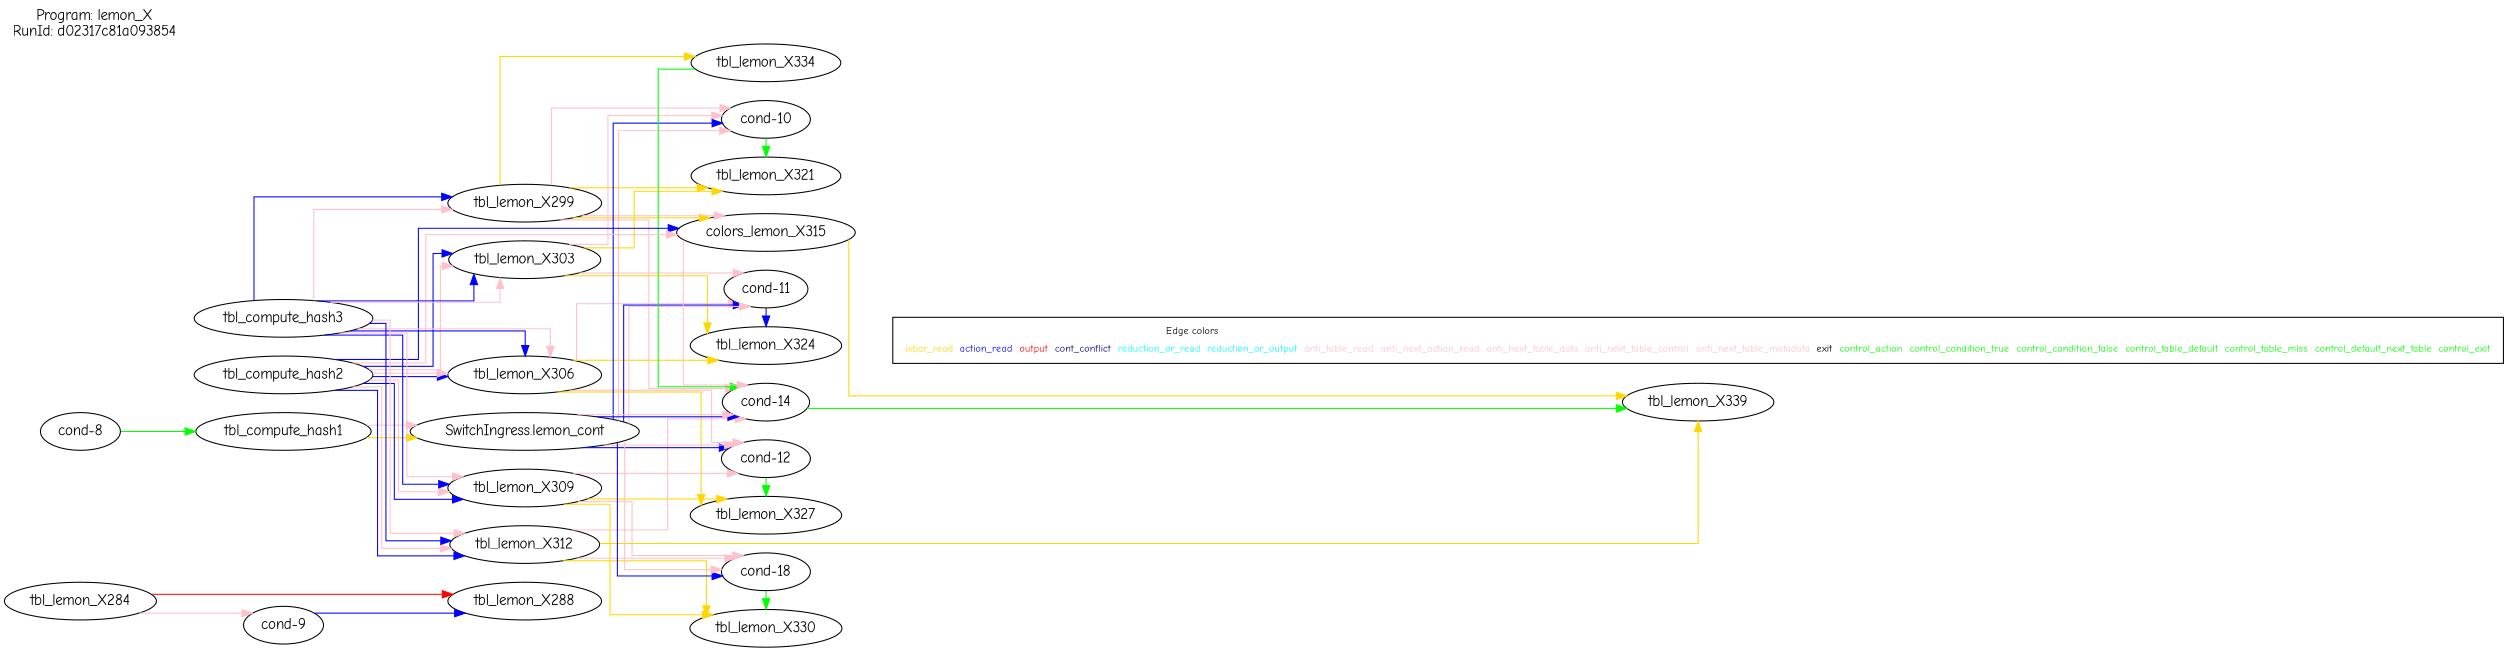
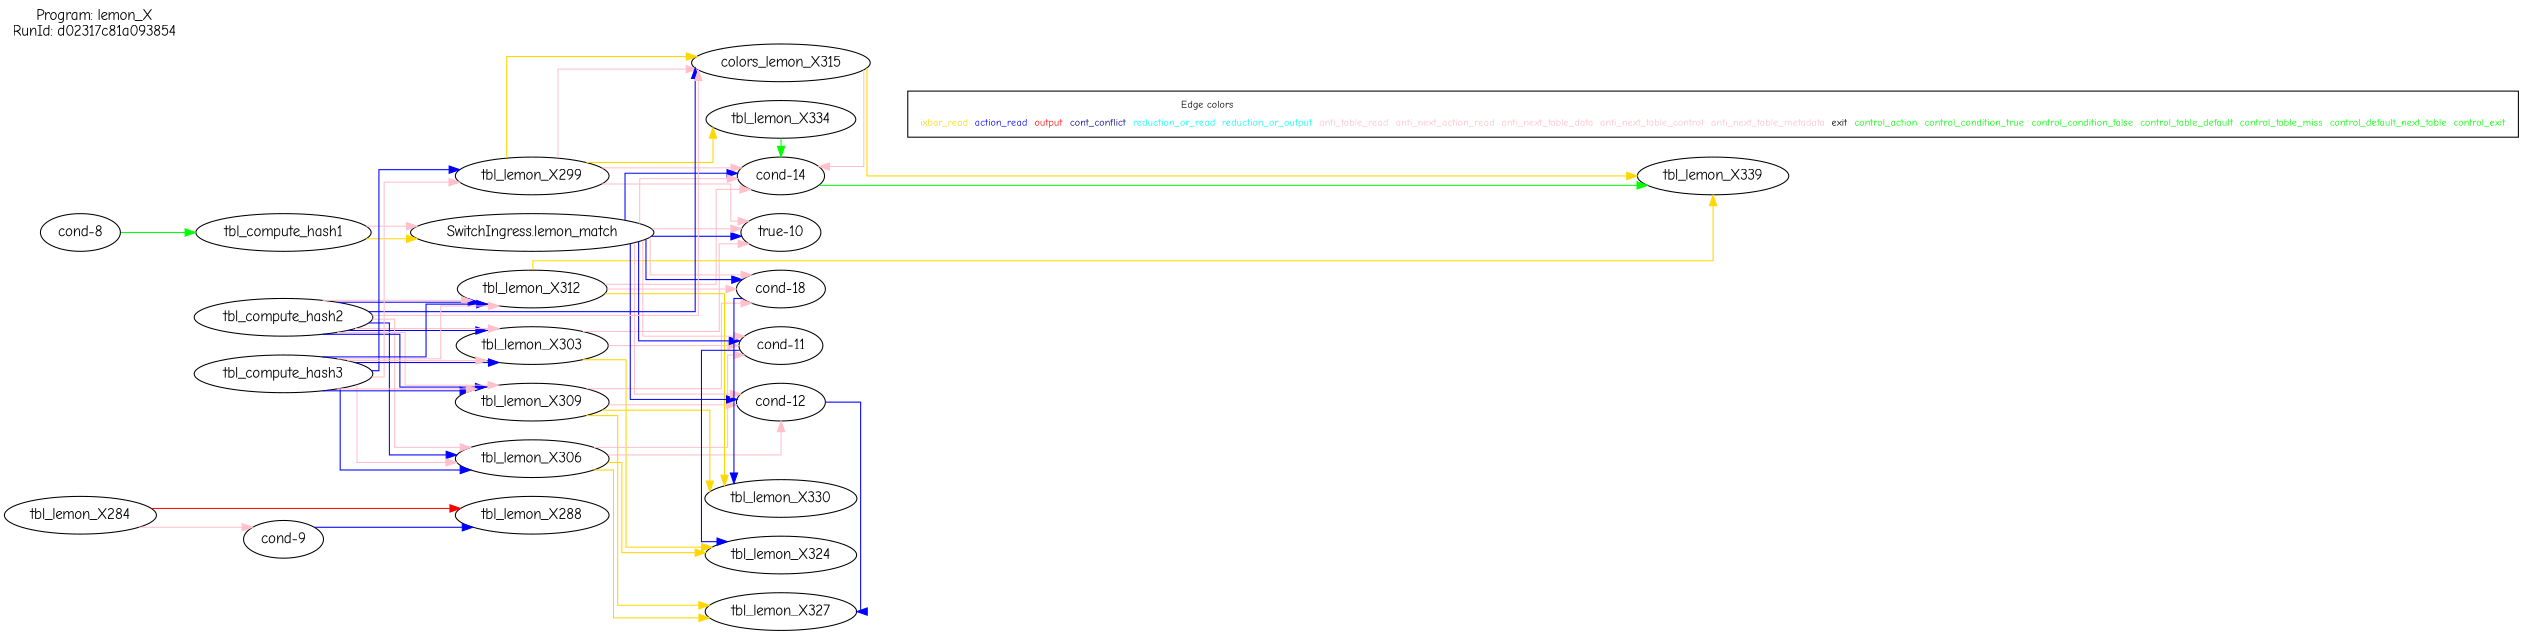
  digraph {
    fontname="Comic Neue"
    label="Program: lemon_X\nRunId: d02317c81a093854\n"
    labeljust=l
    labelloc=t
    rankdir=LR
    splines=ortho
    node [fontname="Comic Neue"]
    edge [color=pink fontname="Comic Neue"]
    tbl_lemon_X288
    tbl_lemon_X299
    tbl_lemon_X303
    tbl_lemon_X306
    tbl_lemon_X309
    tbl_lemon_X312
-   "SwitchIngress.lemon_match" [label="SwitchIngress.lemon_cont"]
-   "cond-10"
-   tbl_lemon_X321
+   "SwitchIngress.lemon_match"
+   "cond-10" [label="true-10"]
    "cond-11"
    tbl_lemon_X324
    "cond-12"
    tbl_lemon_X327
    n14 [label="cond-18"]
    tbl_lemon_X330
    "cond-14"
    tbl_lemon_X334
    n18 [label=colors_lemon_X315]
    n19 [label=tbl_lemon_X339]
    n20 [fontsize=10 label=<<table border="0" cellborder="0"><tr><td colspan="8">Edge colors</td></tr><tr><td><font color="gold">ixbar_read</font></td><td><font color="blue">action_read</font></td><td><font color="red">output</font></td><td><font color="navy">cont_conflict</font></td><td><font color="cyan">reduction_or_read</font></td><td><font color="cyan">reduction_or_output</font></td><td><font color="pink">anti_table_read</font></td><td><font color="pink">anti_next_action_read</font></td><td><font color="pink">anti_next_table_data</font></td><td><font color="pink">anti_next_table_control</font></td><td><font color="pink">anti_next_table_metadata</font></td><td><font color="black">exit</font></td><td><font color="green">control_action</font></td><td><font color="green">control_condition_true</font></td><td><font color="green">control_condition_false</font></td><td><font color="green">control_table_default</font></td><td><font color="green">control_table_miss</font></td><td><font color="green">control_default_next_table</font></td><td><font color="green">control_exit</font></td></tr></table>> shape=record]
    "cond-8"
    tbl_compute_hash1
    tbl_lemon_X284
    "cond-9"
    tbl_compute_hash2
    tbl_compute_hash3
    subgraph sub_1 {
      rank=same
      tbl_lemon_X288
      tbl_lemon_X299
      tbl_lemon_X303
      tbl_lemon_X306
      tbl_lemon_X309
      tbl_lemon_X312
      "SwitchIngress.lemon_match"
    }
    subgraph sub_2 {
      rank=same
      "cond-10"
-     tbl_lemon_X321
      "cond-11"
      tbl_lemon_X324
      "cond-12"
      tbl_lemon_X327
      n14
      tbl_lemon_X330
      "cond-14"
      tbl_lemon_X334
      n18
    }
    subgraph sub_3 {
      rank=same
      n19
    }
    subgraph sub_4 {
      rank=max
      subgraph cluster_5 {
        rank=max
        n20
      }
    }
    tbl_lemon_X299 -> "cond-10"
-   tbl_lemon_X299 -> tbl_lemon_X321 [color=gold]
    tbl_lemon_X299 -> "cond-14"
    tbl_lemon_X299 -> tbl_lemon_X334 [color=gold]
    tbl_lemon_X299 -> n18 [color=gold]
    tbl_lemon_X299 -> n18
    tbl_lemon_X303 -> "cond-10"
-   tbl_lemon_X303 -> tbl_lemon_X321 [color=gold]
    tbl_lemon_X303 -> "cond-11"
    tbl_lemon_X303 -> tbl_lemon_X324 [color=gold]
    tbl_lemon_X306 -> "cond-11"
    tbl_lemon_X306 -> tbl_lemon_X324 [color=gold]
    tbl_lemon_X306 -> "cond-12"
    tbl_lemon_X306 -> tbl_lemon_X327 [color=gold]
    tbl_lemon_X309 -> "cond-12"
    tbl_lemon_X309 -> tbl_lemon_X327 [color=gold]
    tbl_lemon_X309 -> n14
    tbl_lemon_X309 -> tbl_lemon_X330 [color=gold]
    tbl_lemon_X312 -> n14
    tbl_lemon_X312 -> tbl_lemon_X330 [color=gold]
    tbl_lemon_X312 -> "cond-14"
    tbl_lemon_X312 -> n19 [color=gold]
    "SwitchIngress.lemon_match" -> "cond-10" [color=blue]
    "SwitchIngress.lemon_match" -> "cond-10"
    "SwitchIngress.lemon_match" -> "cond-11" [color=blue]
    "SwitchIngress.lemon_match" -> "cond-11"
    "SwitchIngress.lemon_match" -> "cond-12" [color=blue]
    "SwitchIngress.lemon_match" -> "cond-12"
    "SwitchIngress.lemon_match" -> n14 [color=blue]
    "SwitchIngress.lemon_match" -> n14
    "SwitchIngress.lemon_match" -> "cond-14" [color=blue]
    "SwitchIngress.lemon_match" -> "cond-14"
-   "cond-10" -> tbl_lemon_X321 [color=green]
    "cond-11" -> tbl_lemon_X324 [color=blue]
-   "cond-12" -> tbl_lemon_X327 [color=green]
-   n14 -> tbl_lemon_X330 [color=green]
+   "cond-12" -> tbl_lemon_X327 [color=blue]
+   n14 -> tbl_lemon_X330 [color=blue]
    "cond-14" -> n19 [color=green]
    tbl_lemon_X334 -> "cond-14" [color=green]
    n18 -> "cond-14"
    n18 -> n19 [color=gold]
    "cond-8" -> tbl_compute_hash1 [color=green]
    tbl_compute_hash1 -> "SwitchIngress.lemon_match" [color=gold]
    tbl_compute_hash1 -> "SwitchIngress.lemon_match"
    tbl_lemon_X284 -> tbl_lemon_X288 [color=red]
    tbl_lemon_X284 -> "cond-9"
    "cond-9" -> tbl_lemon_X288 [color=blue]
    tbl_compute_hash2 -> tbl_lemon_X303 [color=blue]
    tbl_compute_hash2 -> tbl_lemon_X303
    tbl_compute_hash2 -> tbl_lemon_X306 [color=blue]
    tbl_compute_hash2 -> tbl_lemon_X306
    tbl_compute_hash2 -> tbl_lemon_X309 [color=blue]
    tbl_compute_hash2 -> tbl_lemon_X309
    tbl_compute_hash2 -> tbl_lemon_X312 [color=blue]
    tbl_compute_hash2 -> tbl_lemon_X312
    tbl_compute_hash2 -> n18 [color=blue]
    tbl_compute_hash2 -> n18
    tbl_compute_hash3 -> tbl_lemon_X299 [color=blue]
    tbl_compute_hash3 -> tbl_lemon_X299
    tbl_compute_hash3 -> tbl_lemon_X303 [color=blue]
    tbl_compute_hash3 -> tbl_lemon_X303
    tbl_compute_hash3 -> tbl_lemon_X306 [color=blue]
    tbl_compute_hash3 -> tbl_lemon_X306
    tbl_compute_hash3 -> tbl_lemon_X309 [color=blue]
    tbl_compute_hash3 -> tbl_lemon_X309
    tbl_compute_hash3 -> tbl_lemon_X312 [color=blue]
    tbl_compute_hash3 -> tbl_lemon_X312
  }
